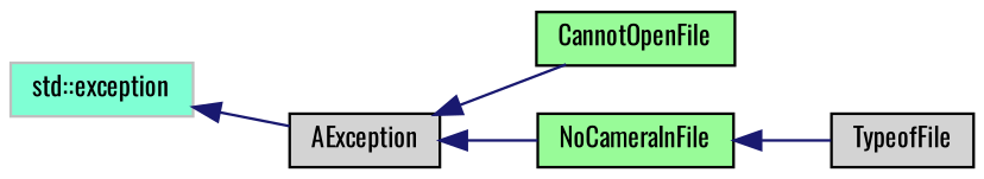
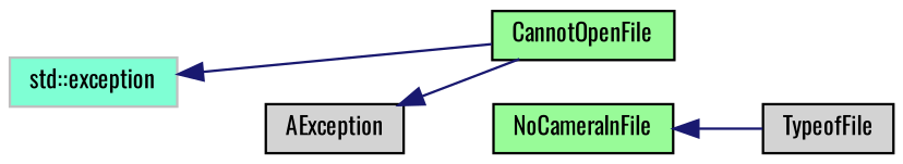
  digraph {
    fontname=Oswald
    rankdir=LR
    node [color=black fillcolor=lightgrey fontname=Oswald fontsize=10 shape=record style=filled]
    edge [color=midnightblue dir=back fontname=Oswald fontsize=10 labelfontname=Helvetica labelfontsize=10 style=solid]
    n1 [color=grey75 fillcolor=aquamarine height=0.2 label="std::exception" width=0.4]
    n2 [height=0.2 label=AException width=0.4]
    n3 [fillcolor=palegreen height=0.2 label=CannotOpenFile width=0.4]
    n4 [fillcolor=palegreen height=0.2 label=NoCameraInFile width=0.4]
    n5 [height=0.2 label=TypeofFile width=0.4]
-   n1 -> n2
+   n1 -> n3
    n2 -> n3
-   n2 -> n4
    n4 -> n5
  }
